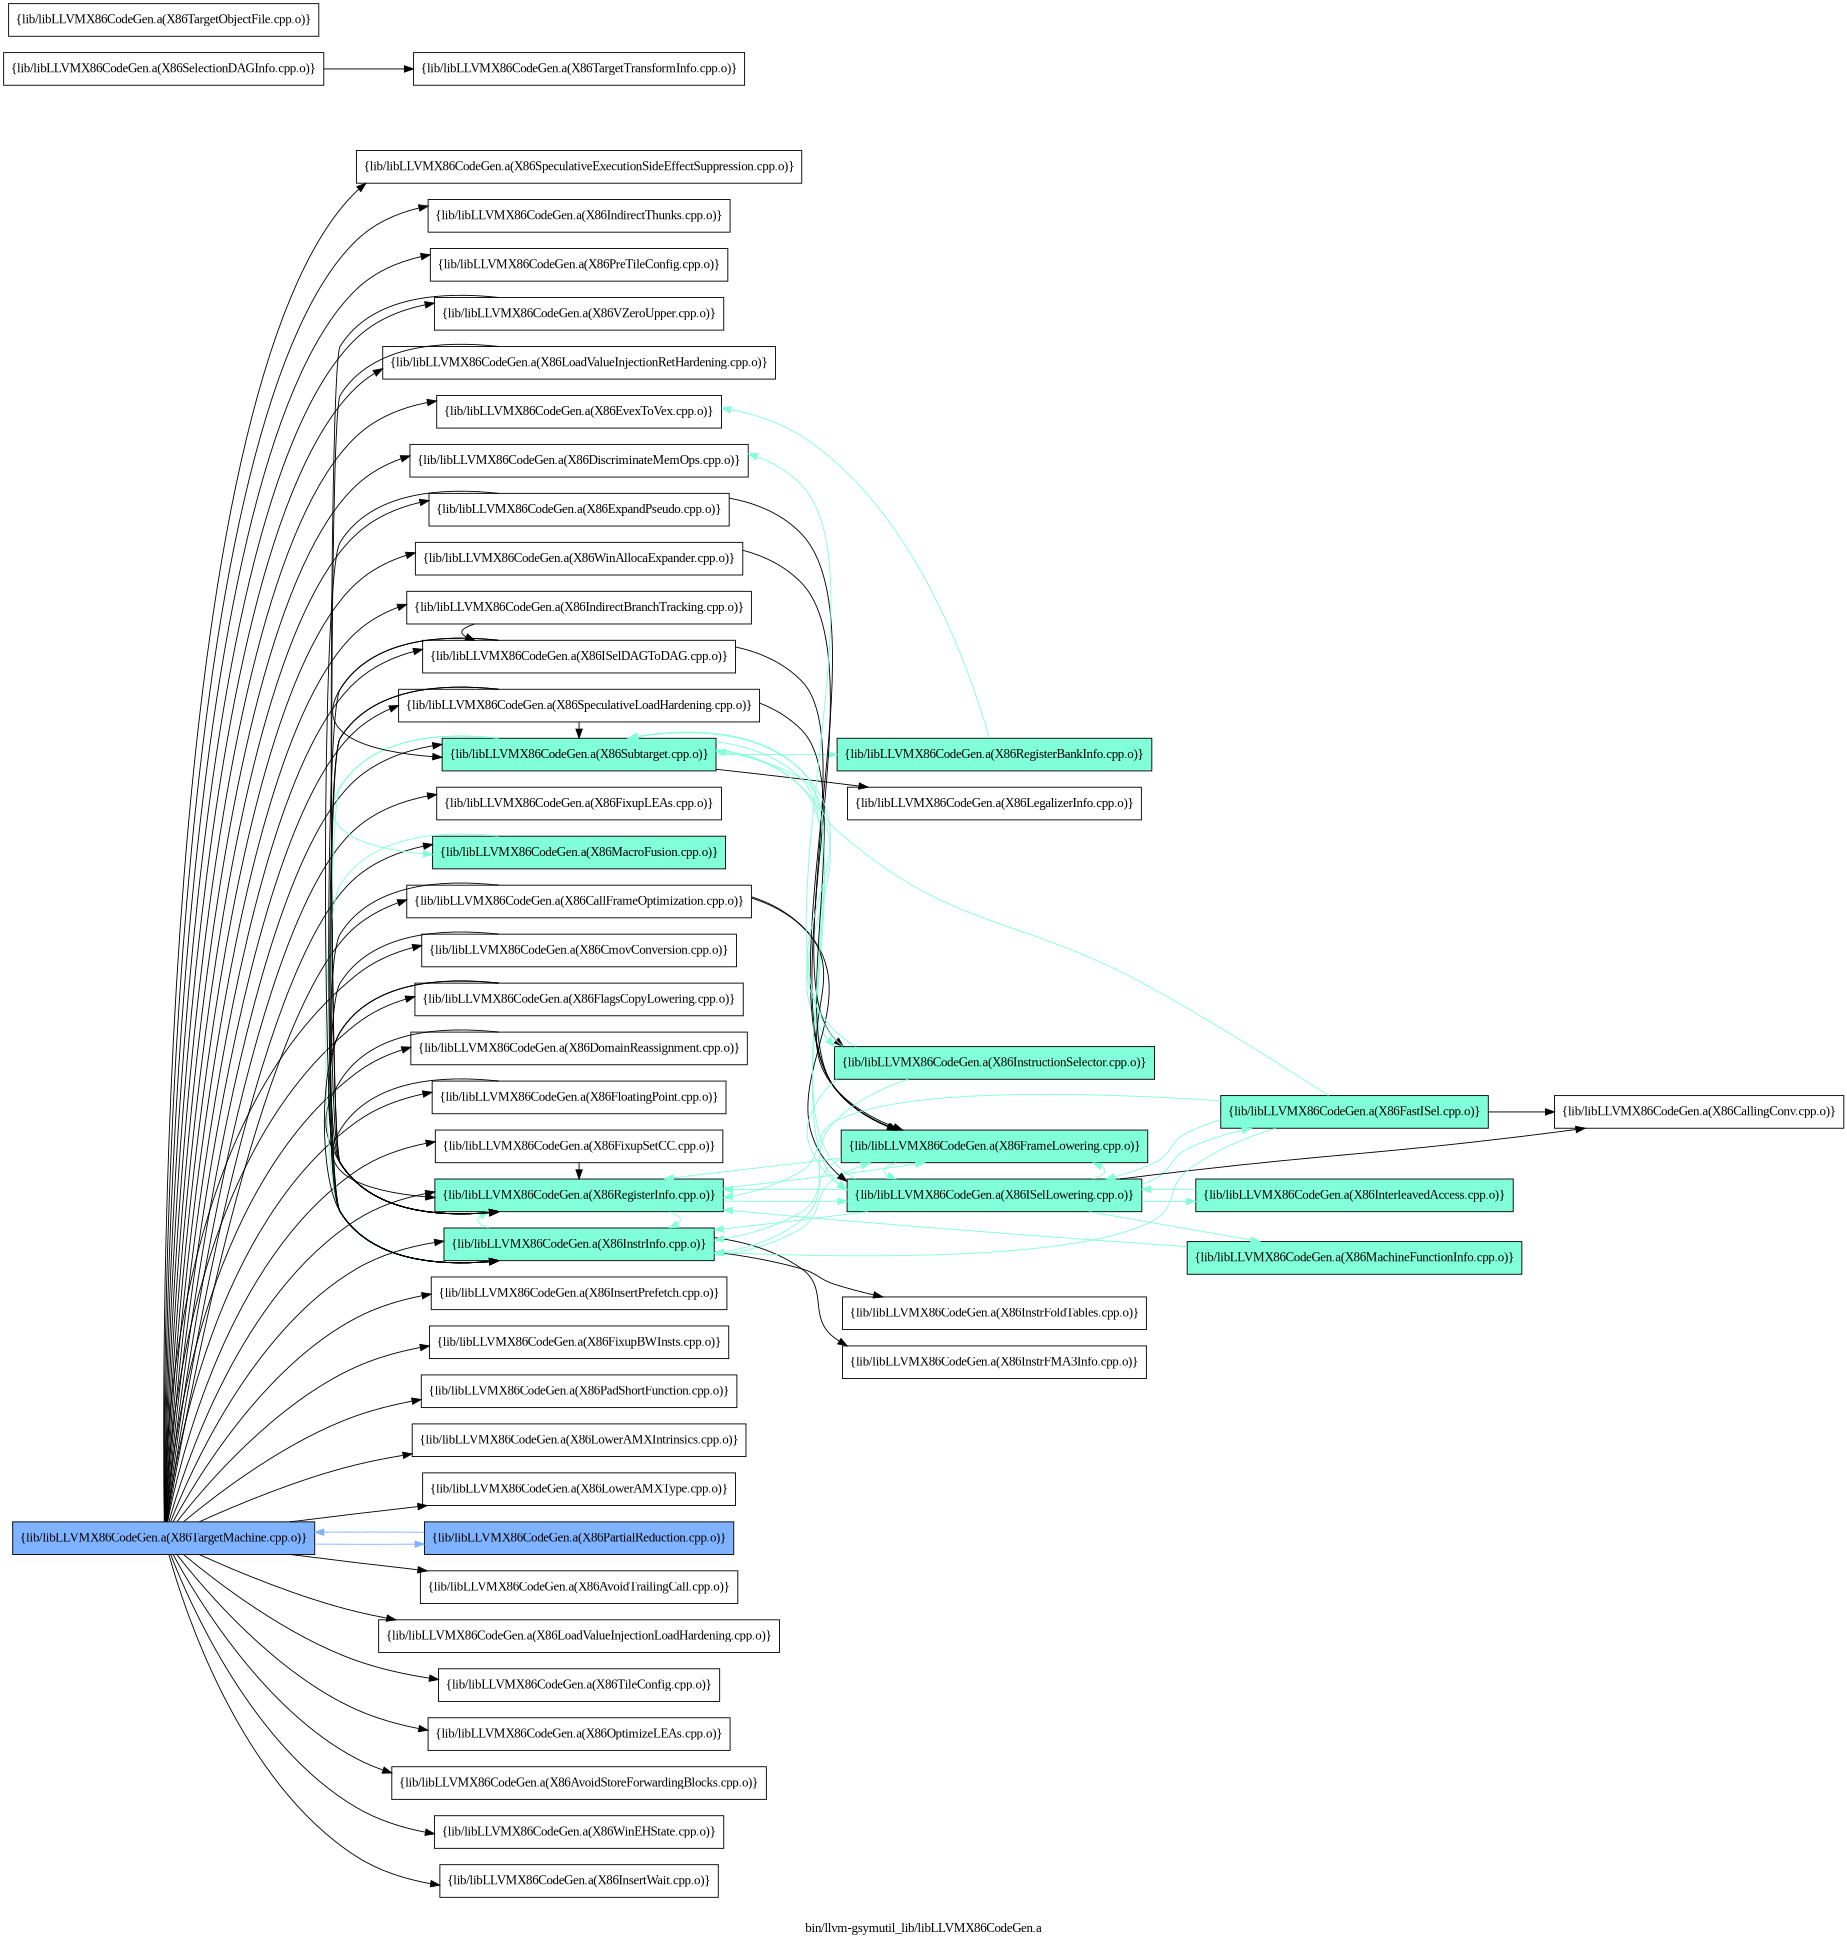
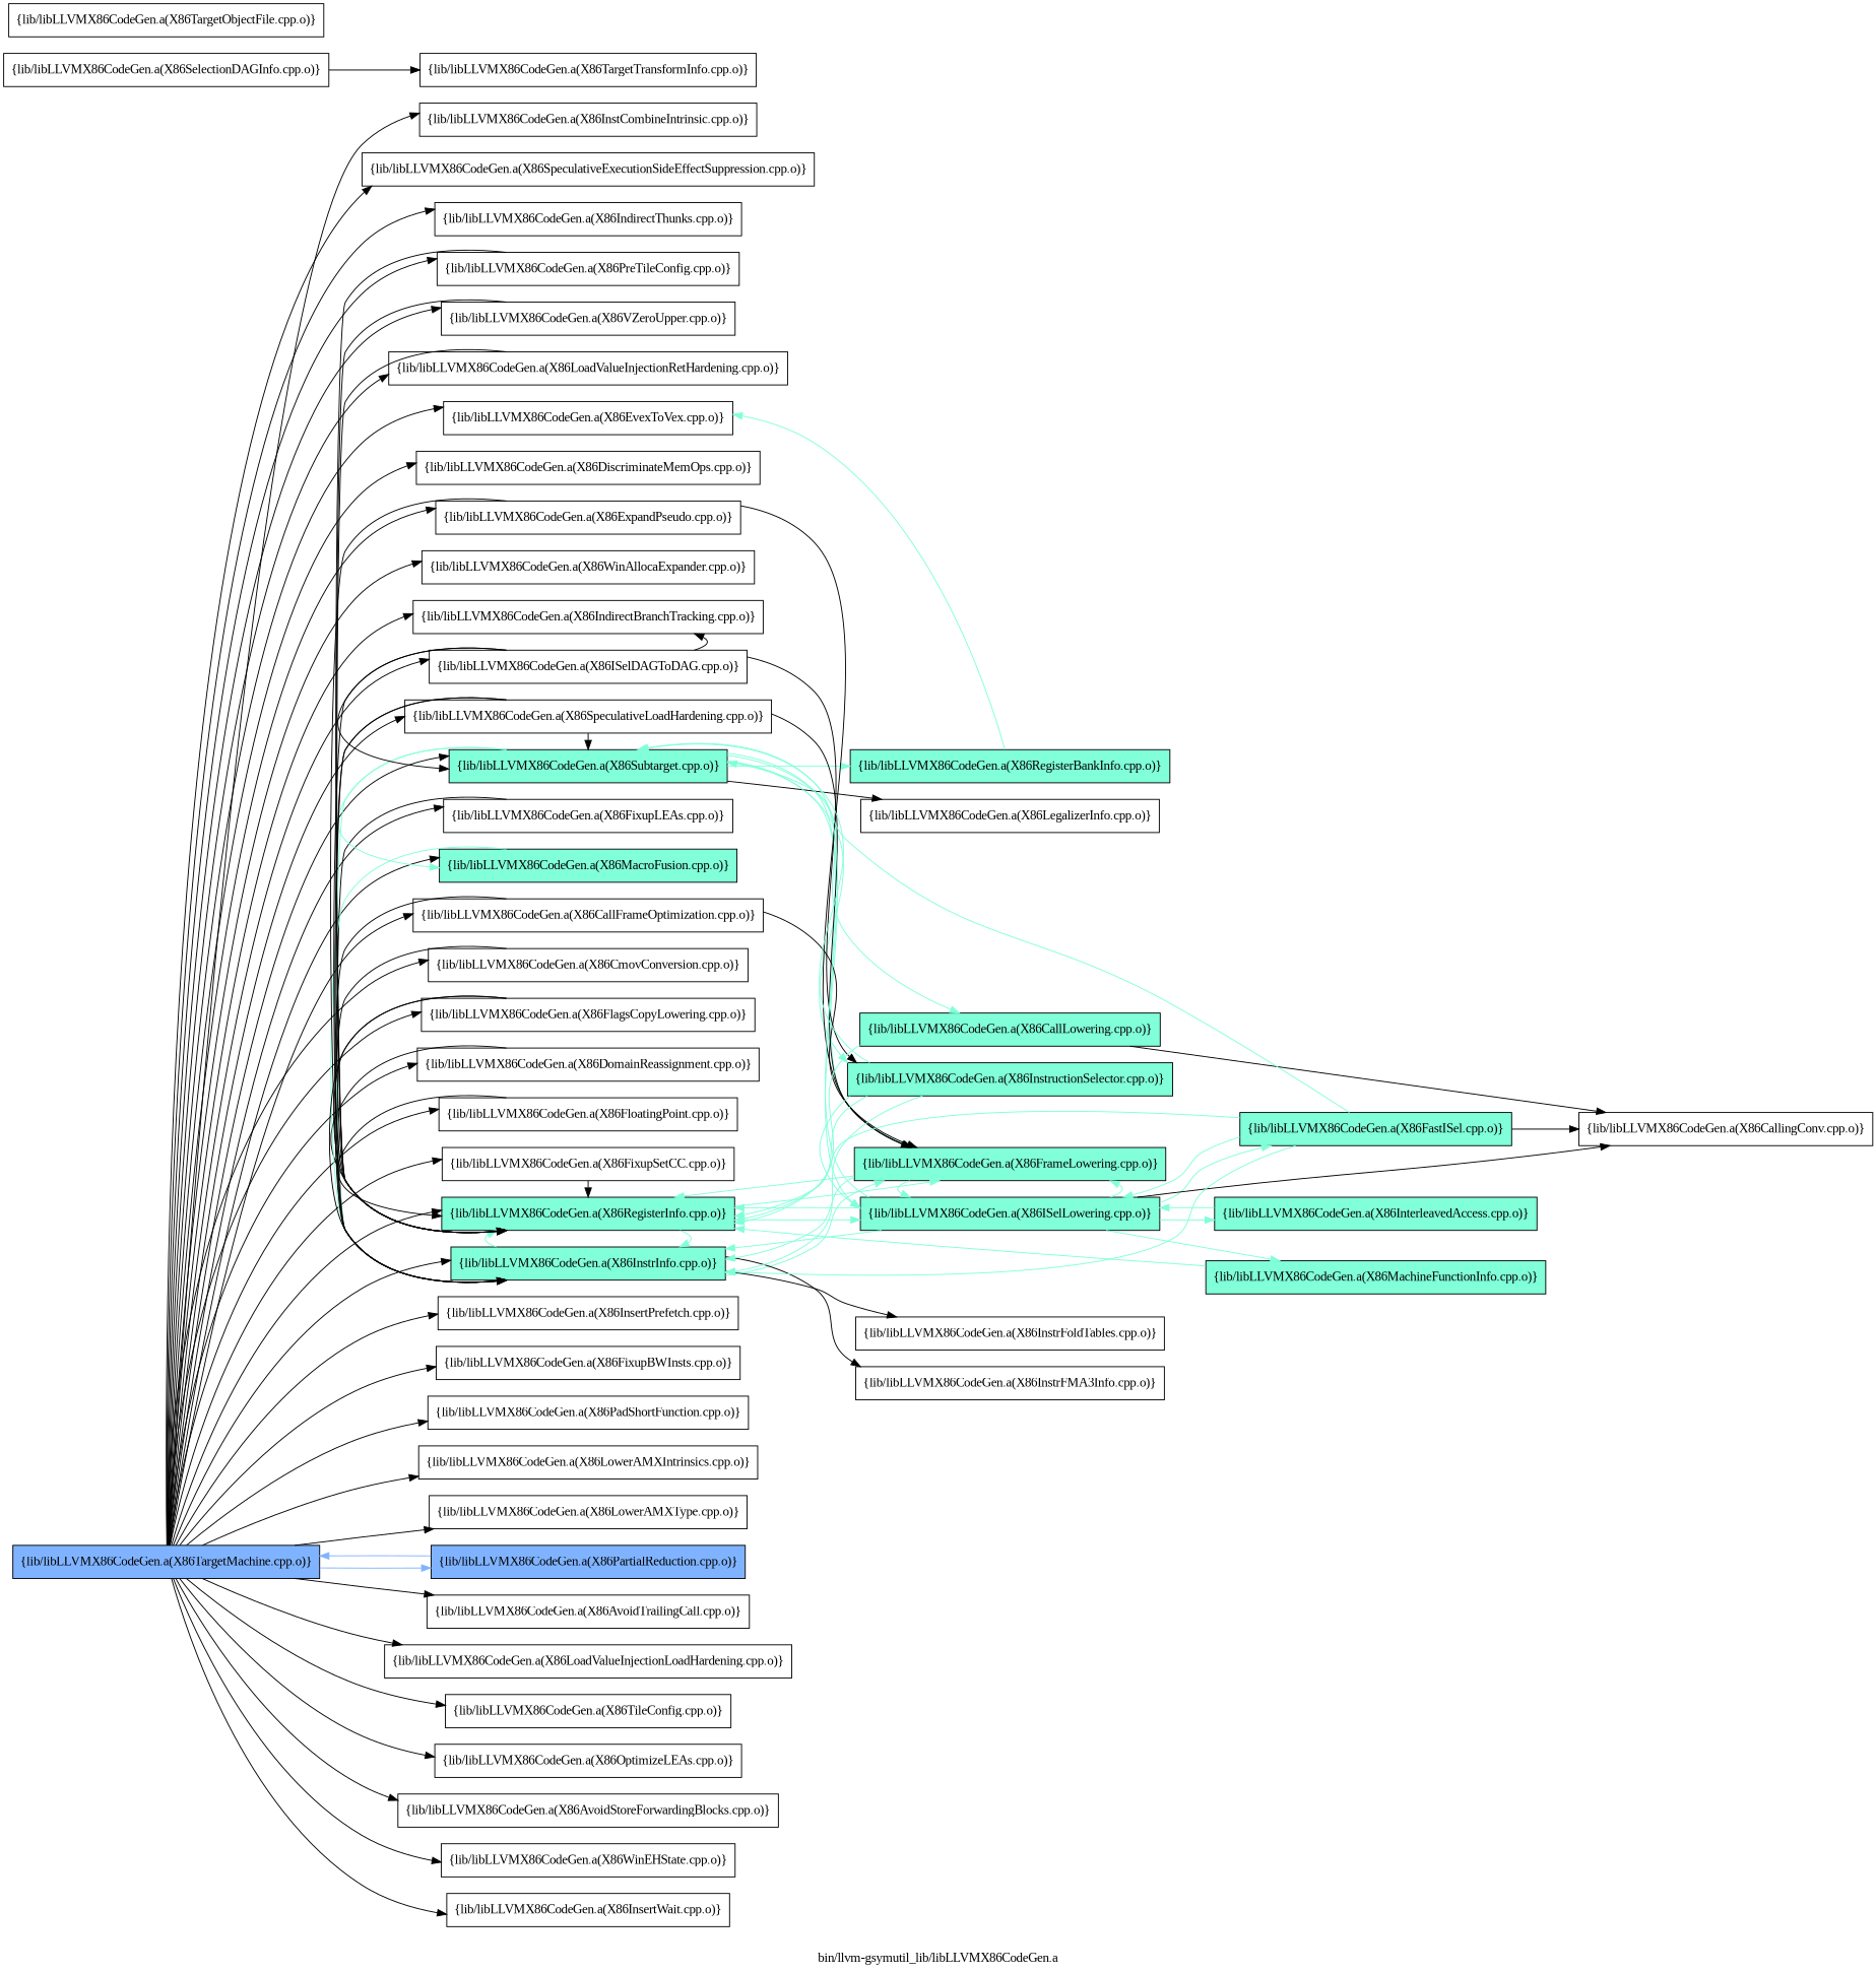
  digraph {
    fontname="Liberation Serif"
    label="bin/llvm-gsymutil_lib/libLLVMX86CodeGen.a"
    rankdir=LR
    node [fontname="Liberation Serif" group=0 shape=box]
    edge [fontname="Liberation Serif"]
    n1 [fillcolor="0.600000 0.5 1" group=2 label="{lib/libLLVMX86CodeGen.a(X86TargetMachine.cpp.o)}" style=filled]
+   n2 [label="{lib/libLLVMX86CodeGen.a(X86InstCombineIntrinsic.cpp.o)}"]
    n3 [label="{lib/libLLVMX86CodeGen.a(X86SpeculativeExecutionSideEffectSuppression.cpp.o)}"]
    n4 [label="{lib/libLLVMX86CodeGen.a(X86IndirectThunks.cpp.o)}"]
    n5 [label="{lib/libLLVMX86CodeGen.a(X86LoadValueInjectionRetHardening.cpp.o)}"]
    n6 [label="{lib/libLLVMX86CodeGen.a(X86EvexToVex.cpp.o)}"]
    n7 [label="{lib/libLLVMX86CodeGen.a(X86DiscriminateMemOps.cpp.o)}"]
    n8 [label="{lib/libLLVMX86CodeGen.a(X86InsertPrefetch.cpp.o)}"]
    n9 [label="{lib/libLLVMX86CodeGen.a(X86FixupBWInsts.cpp.o)}"]
    n10 [label="{lib/libLLVMX86CodeGen.a(X86PadShortFunction.cpp.o)}"]
    n11 [label="{lib/libLLVMX86CodeGen.a(X86FixupLEAs.cpp.o)}"]
    n12 [label="{lib/libLLVMX86CodeGen.a(X86LowerAMXIntrinsics.cpp.o)}"]
    n13 [label="{lib/libLLVMX86CodeGen.a(X86LowerAMXType.cpp.o)}"]
    n14 [label="{lib/libLLVMX86CodeGen.a(X86DomainReassignment.cpp.o)}"]
    n15 [fillcolor="0.600000 0.5 1" group=2 label="{lib/libLLVMX86CodeGen.a(X86PartialReduction.cpp.o)}" style=filled]
    n16 [fillcolor="0.450000 0.5 1" group=1 label="{lib/libLLVMX86CodeGen.a(X86RegisterInfo.cpp.o)}" style=filled]
    n17 [fillcolor="0.450000 0.5 1" group=1 label="{lib/libLLVMX86CodeGen.a(X86Subtarget.cpp.o)}" style=filled]
    n18 [fillcolor="0.450000 0.5 1" group=1 label="{lib/libLLVMX86CodeGen.a(X86InstrInfo.cpp.o)}" style=filled]
    n19 [fillcolor="0.450000 0.5 1" group=1 label="{lib/libLLVMX86CodeGen.a(X86MacroFusion.cpp.o)}" style=filled]
    n20 [label="{lib/libLLVMX86CodeGen.a(X86AvoidTrailingCall.cpp.o)}"]
    n21 [label="{lib/libLLVMX86CodeGen.a(X86ExpandPseudo.cpp.o)}"]
    n22 [label="{lib/libLLVMX86CodeGen.a(X86FloatingPoint.cpp.o)}"]
    n23 [label="{lib/libLLVMX86CodeGen.a(X86LoadValueInjectionLoadHardening.cpp.o)}"]
    n24 [label="{lib/libLLVMX86CodeGen.a(X86TileConfig.cpp.o)}"]
    n25 [label="{lib/libLLVMX86CodeGen.a(X86SpeculativeLoadHardening.cpp.o)}"]
    n26 [label="{lib/libLLVMX86CodeGen.a(X86FlagsCopyLowering.cpp.o)}"]
    n27 [label="{lib/libLLVMX86CodeGen.a(X86FixupSetCC.cpp.o)}"]
    n28 [label="{lib/libLLVMX86CodeGen.a(X86OptimizeLEAs.cpp.o)}"]
    n29 [label="{lib/libLLVMX86CodeGen.a(X86CallFrameOptimization.cpp.o)}"]
    n30 [label="{lib/libLLVMX86CodeGen.a(X86AvoidStoreForwardingBlocks.cpp.o)}"]
    n31 [label="{lib/libLLVMX86CodeGen.a(X86PreTileConfig.cpp.o)}"]
    n32 [label="{lib/libLLVMX86CodeGen.a(X86CmovConversion.cpp.o)}"]
    n33 [label="{lib/libLLVMX86CodeGen.a(X86ISelDAGToDAG.cpp.o)}"]
    n34 [label="{lib/libLLVMX86CodeGen.a(X86IndirectBranchTracking.cpp.o)}"]
    n35 [label="{lib/libLLVMX86CodeGen.a(X86TargetTransformInfo.cpp.o)}"]
    n36 [label="{lib/libLLVMX86CodeGen.a(X86VZeroUpper.cpp.o)}"]
    n37 [label="{lib/libLLVMX86CodeGen.a(X86WinAllocaExpander.cpp.o)}"]
    n38 [label="{lib/libLLVMX86CodeGen.a(X86WinEHState.cpp.o)}"]
    n39 [label="{lib/libLLVMX86CodeGen.a(X86InsertWait.cpp.o)}"]
    n40 [fillcolor="0.450000 0.5 1" group=1 label="{lib/libLLVMX86CodeGen.a(X86ISelLowering.cpp.o)}" style=filled]
    n41 [fillcolor="0.450000 0.5 1" group=1 label="{lib/libLLVMX86CodeGen.a(X86FrameLowering.cpp.o)}" style=filled]
+   n42 [fillcolor="0.450000 0.5 1" group=1 label="{lib/libLLVMX86CodeGen.a(X86CallLowering.cpp.o)}" style=filled]
    n43 [label="{lib/libLLVMX86CodeGen.a(X86LegalizerInfo.cpp.o)}"]
    n44 [fillcolor="0.450000 0.5 1" group=1 label="{lib/libLLVMX86CodeGen.a(X86RegisterBankInfo.cpp.o)}" style=filled]
    n45 [fillcolor="0.450000 0.5 1" group=1 label="{lib/libLLVMX86CodeGen.a(X86InstructionSelector.cpp.o)}" style=filled]
    n46 [label="{lib/libLLVMX86CodeGen.a(X86InstrFoldTables.cpp.o)}"]
    n47 [label="{lib/libLLVMX86CodeGen.a(X86InstrFMA3Info.cpp.o)}"]
    n48 [fillcolor="0.450000 0.5 1" group=1 label="{lib/libLLVMX86CodeGen.a(X86MachineFunctionInfo.cpp.o)}" style=filled]
    n49 [fillcolor="0.450000 0.5 1" group=1 label="{lib/libLLVMX86CodeGen.a(X86FastISel.cpp.o)}" style=filled]
    n50 [label="{lib/libLLVMX86CodeGen.a(X86CallingConv.cpp.o)}"]
    n51 [fillcolor="0.450000 0.5 1" group=1 label="{lib/libLLVMX86CodeGen.a(X86InterleavedAccess.cpp.o)}" style=filled]
    n52 [label="{lib/libLLVMX86CodeGen.a(X86SelectionDAGInfo.cpp.o)}"]
    n53 [label="{lib/libLLVMX86CodeGen.a(X86TargetObjectFile.cpp.o)}"]
    subgraph sub_1 {
      rank=same
      n1
    }
    subgraph sub_2 {
      rank=same
+     n2
      n3
      n4
      n5
      n6
      n7
      n8
      n9
      n10
      n11
      n12
      n13
      n14
      n15
      n16
      n17
      n18
      n19
      n20
      n21
      n22
      n23
      n24
      n25
      n26
      n27
      n28
      n29
      n30
      n31
      n32
      n33
      n34
      n35
      n36
      n37
      n38
      n39
    }
    subgraph sub_3 {
      rank=same
      n40
      n41
+     n42
      n43
      n44
      n45
      n46
      n47
    }
+   n1 -> n2
    n1 -> n3
    n1 -> n4
    n1 -> n5
    n1 -> n6
    n1 -> n7
    n1 -> n8
    n1 -> n9
    n1 -> n10
    n1 -> n11
    n1 -> n12
    n1 -> n13
    n1 -> n14
    n1 -> n15 [color="0.600000 0.5 1"]
    n1 -> n16
    n1 -> n17
    n1 -> n18
    n1 -> n19
    n1 -> n20
    n1 -> n21
    n1 -> n22
    n1 -> n23
    n1 -> n24
    n1 -> n25
    n1 -> n26
    n1 -> n27
    n1 -> n28
    n1 -> n29
    n1 -> n30
    n1 -> n31
    n1 -> n32
    n1 -> n33
    n1 -> n34
    n1 -> n36
    n1 -> n37
    n1 -> n38
    n1 -> n39
    n5 -> n16
+   n11 -> n18
    n14 -> n16
    n15 -> n1 [color="0.600000 0.5 1"]
    n16 -> n18 [color="0.450000 0.5 1"]
    n16 -> n40 [color="0.450000 0.5 1"]
    n16 -> n41 [color="0.450000 0.5 1"]
    n17 -> n18 [color="0.450000 0.5 1"]
    n17 -> n19 [color="0.450000 0.5 1"]
    n17 -> n40 [color="0.450000 0.5 1"]
    n17 -> n41 [color="0.450000 0.5 1"]
+   n17 -> n42 [color="0.450000 0.5 1"]
    n17 -> n43
    n17 -> n44 [color="0.450000 0.5 1"]
    n17 -> n45 [color="0.450000 0.5 1"]
    n18 -> n16 [color="0.450000 0.5 1"]
    n18 -> n41 [color="0.450000 0.5 1"]
    n18 -> n46
    n18 -> n47
    n19 -> n18 [color="0.450000 0.5 1"]
    n21 -> n18
    n21 -> n41
    n22 -> n16
    n25 -> n16
    n25 -> n17
    n25 -> n18
    n25 -> n41
    n26 -> n16
    n26 -> n18
    n27 -> n16
    n29 -> n16
-   n29 -> n40
    n29 -> n41
+   n31 -> n16
    n32 -> n18
    n33 -> n17
    n33 -> n18
-   n34 -> n33
+   n33 -> n34
    n33 -> n45
    n36 -> n16
-   n37 -> n41
    n40 -> n16 [color="0.450000 0.5 1"]
    n40 -> n17 [color="0.450000 0.5 1"]
    n40 -> n18 [color="0.450000 0.5 1"]
    n40 -> n41 [color="0.450000 0.5 1"]
    n40 -> n48 [color="0.450000 0.5 1"]
    n40 -> n49 [color="0.450000 0.5 1"]
    n40 -> n50
    n40 -> n51 [color="0.450000 0.5 1"]
    n41 -> n16 [color="0.450000 0.5 1"]
    n41 -> n18 [color="0.450000 0.5 1"]
    n41 -> n40 [color="0.450000 0.5 1"]
+   n42 -> n16 [color="0.450000 0.5 1"]
+   n42 -> n50
    n44 -> n6 [color="0.450000 0.5 1"]
-   n45 -> n7 [color="0.450000 0.5 1"]
+   n45 -> n16 [color="0.450000 0.5 1"]
    n45 -> n17 [color="0.450000 0.5 1"]
    n45 -> n18 [color="0.450000 0.5 1"]
    n45 -> n40 [color="0.450000 0.5 1"]
    n48 -> n16 [color="0.450000 0.5 1"]
    n49 -> n16 [color="0.450000 0.5 1"]
    n49 -> n17 [color="0.450000 0.5 1"]
    n49 -> n18 [color="0.450000 0.5 1"]
    n49 -> n40 [color="0.450000 0.5 1"]
    n49 -> n50
    n51 -> n40 [color="0.450000 0.5 1"]
    n52 -> n35
  }
